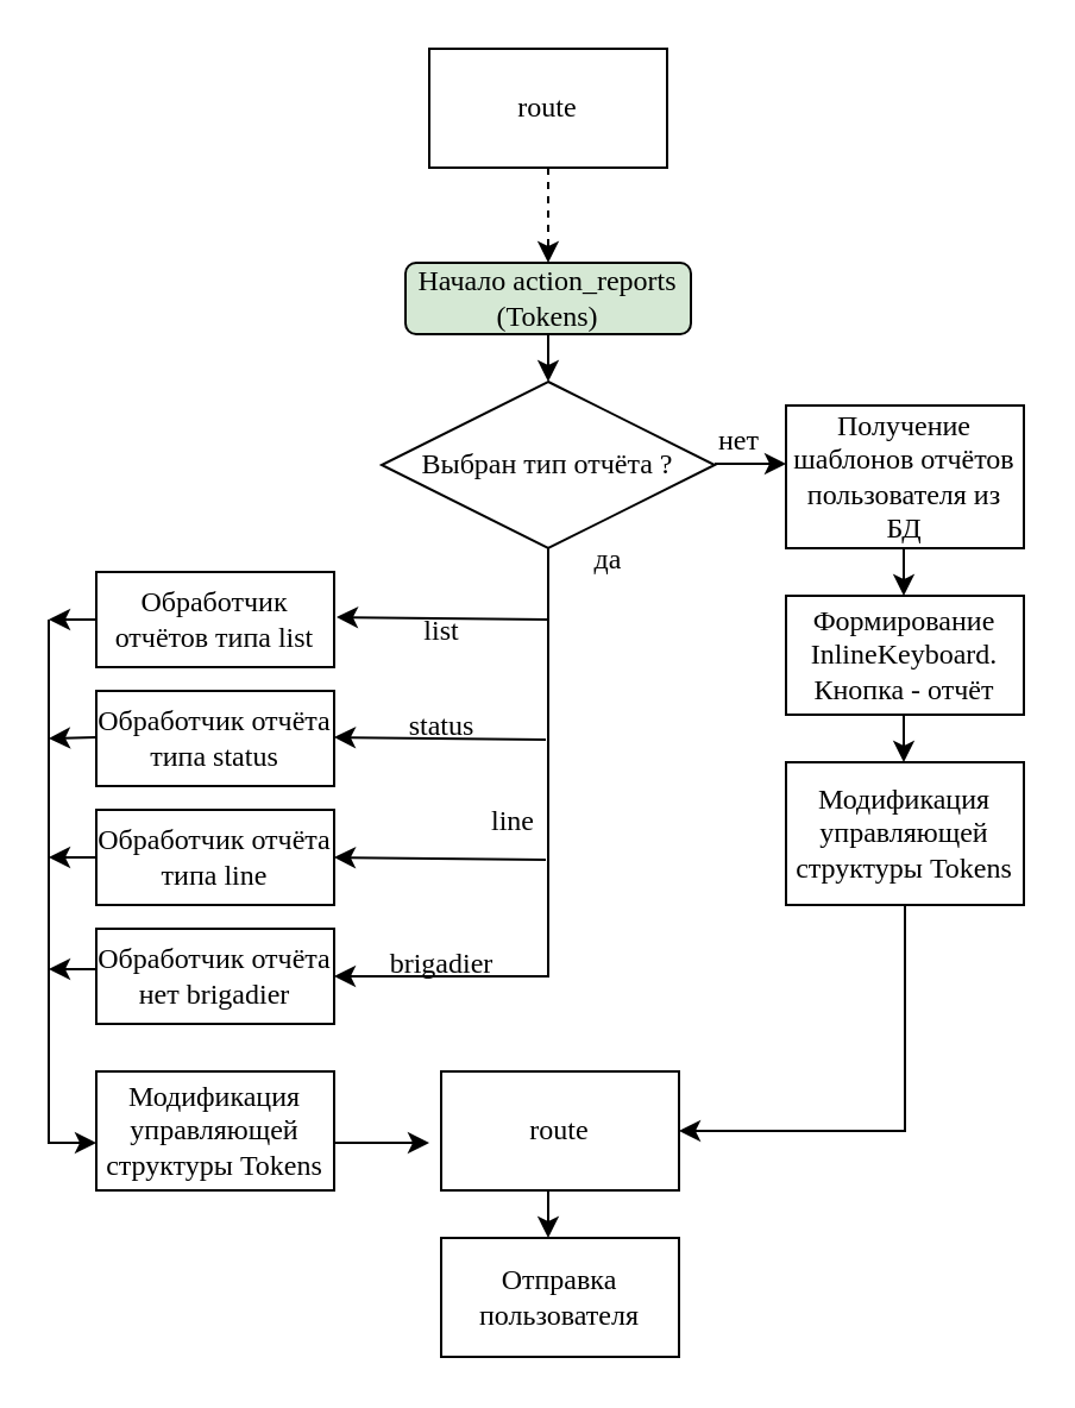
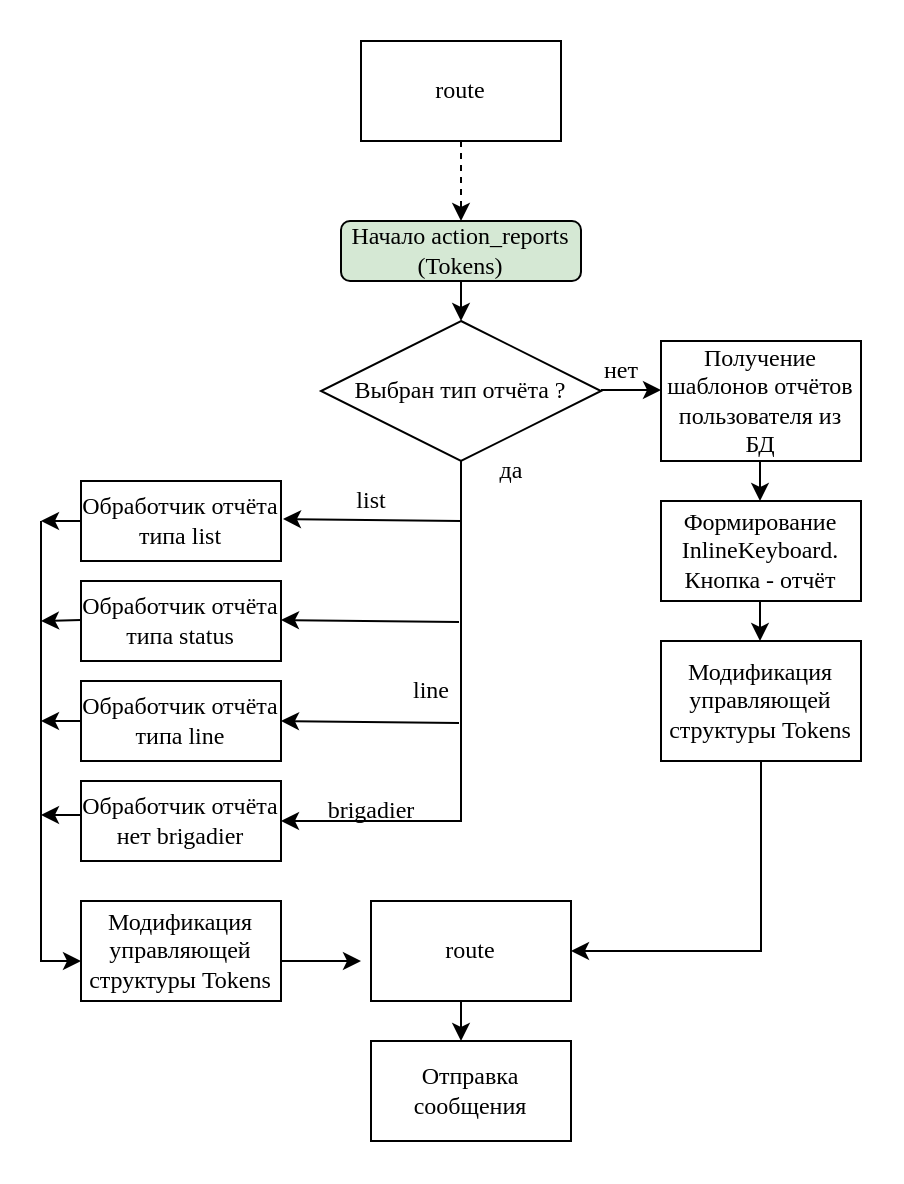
  <mxCell id="0" />
  <mxCell id="1" parent="0" />
  <mxCell id="2" value="&lt;font style=&quot;font-size: 12px;&quot; face=&quot;Times New Roman&quot;&gt;Начало action_reports (Tokens)&lt;/font&gt;" style="rounded=1;whiteSpace=wrap;html=1;fillColor=#d5e8d4;" parent="1" vertex="1"><mxGeometry x="170" y="110" width="120" height="30" as="geometry" /></mxCell>
  <mxCell id="3" value="" style="endArrow=classic;html=1;rounded=0;" parent="1" edge="1"><mxGeometry width="50" height="50" relative="1" as="geometry"><mxPoint x="230" y="140" as="sourcePoint" /><mxPoint x="230" y="160" as="targetPoint" /></mxGeometry></mxCell>
  <mxCell id="4" value="&lt;font face=&quot;Times New Roman&quot;&gt;нет&lt;/font&gt;" style="text;html=1;align=center;verticalAlign=middle;resizable=0;points=[];autosize=1;strokeColor=none;fillColor=none;" parent="1" vertex="1"><mxGeometry x="290" y="170" width="40" height="30" as="geometry" /></mxCell>
  <mxCell id="5" value="" style="endArrow=classic;html=1;rounded=0;entryX=0.5;entryY=0;entryDx=0;entryDy=0;dashed=1;" parent="1" edge="1" target="2"><mxGeometry width="50" height="50" relative="1" as="geometry"><mxPoint x="230" y="70" as="sourcePoint" /><mxPoint x="230" y="90" as="targetPoint" /></mxGeometry></mxCell>
  <mxCell id="6" value="&lt;font face=&quot;Times New Roman&quot;&gt;да&lt;/font&gt;" style="text;html=1;align=center;verticalAlign=middle;resizable=0;points=[];autosize=1;strokeColor=none;fillColor=none;" parent="1" vertex="1"><mxGeometry x="240" y="220" width="30" height="30" as="geometry" /></mxCell>
  <mxCell id="7" value="" style="endArrow=classic;html=1;rounded=0;" parent="1" edge="1"><mxGeometry width="50" height="50" relative="1" as="geometry"><mxPoint x="230" y="500" as="sourcePoint" /><mxPoint x="230" y="520" as="targetPoint" /></mxGeometry></mxCell>
  <mxCell id="8" value="&lt;font face=&quot;Times New Roman&quot;&gt;Выбран тип отчёта ?&lt;/font&gt;" style="rhombus;whiteSpace=wrap;html=1;" vertex="1" parent="1"><mxGeometry x="160" y="160" width="140" height="70" as="geometry" /></mxCell>
  <mxCell id="9" value="" style="endArrow=classic;html=1;rounded=0;" edge="1" parent="1"><mxGeometry width="50" height="50" relative="1" as="geometry"><mxPoint x="300" y="194.5" as="sourcePoint" /><mxPoint x="330" y="194.5" as="targetPoint" /></mxGeometry></mxCell>
  <mxCell id="10" value="&lt;font style=&quot;font-size: 12px;&quot; face=&quot;Times New Roman&quot;&gt;Получение шаблонов отчётов пользователя из БД&lt;/font&gt;" style="rounded=0;whiteSpace=wrap;html=1;" vertex="1" parent="1"><mxGeometry x="330" y="170" width="100" height="60" as="geometry" /></mxCell>
  <mxCell id="11" value="&lt;font style=&quot;font-size: 12px;&quot; face=&quot;Times New Roman&quot;&gt;Формирование InlineKeyboard. Кнопка - отчёт&lt;/font&gt;" style="rounded=0;whiteSpace=wrap;html=1;" vertex="1" parent="1"><mxGeometry x="330" y="250" width="100" height="50" as="geometry" /></mxCell>
  <mxCell id="12" value="&lt;font face=&quot;Times New Roman&quot;&gt;Модификация управляющей структуры Tokens&lt;/font&gt;" style="rounded=0;whiteSpace=wrap;html=1;" vertex="1" parent="1"><mxGeometry x="330" y="320" width="100" height="60" as="geometry" /></mxCell>
  <mxCell id="13" value="&lt;font style=&quot;font-size: 12px;&quot; face=&quot;Times New Roman&quot;&gt;route&lt;/font&gt;" style="rounded=0;whiteSpace=wrap;html=1;" vertex="1" parent="1"><mxGeometry x="185" y="450" width="100" height="50" as="geometry" /></mxCell>
  <mxCell id="14" value="" style="endArrow=classic;html=1;rounded=0;" edge="1" parent="1"><mxGeometry width="50" height="50" relative="1" as="geometry"><mxPoint x="379.5" y="300" as="sourcePoint" /><mxPoint x="379.5" y="320" as="targetPoint" /></mxGeometry></mxCell>
  <mxCell id="15" value="" style="endArrow=classic;html=1;rounded=0;" edge="1" parent="1"><mxGeometry width="50" height="50" relative="1" as="geometry"><mxPoint x="379.5" y="230" as="sourcePoint" /><mxPoint x="379.5" y="250" as="targetPoint" /></mxGeometry></mxCell>
- <mxCell id="16" value="&lt;font face=&quot;Times New Roman&quot;&gt;list&lt;/font&gt;" style="text;html=1;align=center;verticalAlign=middle;resizable=0;points=[];autosize=1;strokeColor=none;fillColor=none;" vertex="1" parent="1"><mxGeometry x="165" y="250" width="40" height="30" as="geometry" /></mxCell>
- <mxCell id="17" value="&lt;font face=&quot;Times New Roman&quot;&gt;status&lt;/font&gt;" style="text;html=1;align=center;verticalAlign=middle;resizable=0;points=[];autosize=1;strokeColor=none;fillColor=none;" vertex="1" parent="1"><mxGeometry x="160" y="290" width="50" height="30" as="geometry" /></mxCell>
+ <mxCell id="16" value="&lt;font face=&quot;Times New Roman&quot;&gt;list&lt;/font&gt;" style="text;html=1;align=center;verticalAlign=middle;resizable=0;points=[];autosize=1;strokeColor=none;fillColor=none;" vertex="1" parent="1"><mxGeometry x="165" y="235" width="40" height="30" as="geometry" /></mxCell>
  <mxCell id="18" value="&lt;font face=&quot;Times New Roman&quot;&gt;line&lt;/font&gt;" style="text;html=1;align=center;verticalAlign=middle;resizable=0;points=[];autosize=1;strokeColor=none;fillColor=none;" vertex="1" parent="1"><mxGeometry x="195" y="330" width="40" height="30" as="geometry" /></mxCell>
  <mxCell id="19" value="&lt;font face=&quot;Times New Roman&quot;&gt;brigadier&lt;/font&gt;" style="text;html=1;align=center;verticalAlign=middle;resizable=0;points=[];autosize=1;strokeColor=none;fillColor=none;" vertex="1" parent="1"><mxGeometry x="150" y="390" width="70" height="30" as="geometry" /></mxCell>
  <mxCell id="20" value="" style="endArrow=classic;html=1;rounded=0;entryX=1.005;entryY=0.642;entryDx=0;entryDy=0;entryPerimeter=0;" edge="1" parent="1"><mxGeometry width="50" height="50" relative="1" as="geometry"><mxPoint x="230" y="260" as="sourcePoint" /><mxPoint x="141" y="259" as="targetPoint" /></mxGeometry></mxCell>
  <mxCell id="21" value="" style="endArrow=classic;html=1;rounded=0;entryX=1.005;entryY=0.642;entryDx=0;entryDy=0;entryPerimeter=0;" edge="1" parent="1"><mxGeometry width="50" height="50" relative="1" as="geometry"><mxPoint x="229" y="310.5" as="sourcePoint" /><mxPoint x="140" y="309.5" as="targetPoint" /></mxGeometry></mxCell>
  <mxCell id="22" value="" style="endArrow=classic;html=1;rounded=0;entryX=1.005;entryY=0.642;entryDx=0;entryDy=0;entryPerimeter=0;" edge="1" parent="1"><mxGeometry width="50" height="50" relative="1" as="geometry"><mxPoint x="229" y="361" as="sourcePoint" /><mxPoint x="140" y="360" as="targetPoint" /></mxGeometry></mxCell>
  <mxCell id="23" value="" style="edgeStyle=segmentEdgeStyle;endArrow=classic;html=1;curved=0;rounded=0;endSize=6;startSize=6;exitX=0.5;exitY=1;exitDx=0;exitDy=0;" edge="1" parent="1"><mxGeometry width="50" height="50" relative="1" as="geometry"><mxPoint x="230" y="230" as="sourcePoint" /><mxPoint x="140" y="410" as="targetPoint" /><Array as="points"><mxPoint x="230" y="410" /><mxPoint x="140" y="410" /></Array></mxGeometry></mxCell>
- <mxCell id="24" value="&lt;font face=&quot;Times New Roman&quot;&gt;Обработчик отчётов типа list&lt;/font&gt;" style="rounded=0;whiteSpace=wrap;html=1;" vertex="1" parent="1"><mxGeometry x="40" y="240" width="100" height="40" as="geometry" /></mxCell>
+ <mxCell id="24" value="&lt;font face=&quot;Times New Roman&quot;&gt;Обработчик отчёта типа list&lt;/font&gt;" style="rounded=0;whiteSpace=wrap;html=1;" vertex="1" parent="1"><mxGeometry x="40" y="240" width="100" height="40" as="geometry" /></mxCell>
  <mxCell id="25" value="&lt;font face=&quot;Times New Roman&quot;&gt;Модификация управляющей структуры Tokens&lt;/font&gt;" style="rounded=0;whiteSpace=wrap;html=1;" vertex="1" parent="1"><mxGeometry x="40" y="450" width="100" height="50" as="geometry" /></mxCell>
  <mxCell id="26" value="" style="endArrow=classic;html=1;rounded=0;" edge="1" parent="1"><mxGeometry width="50" height="50" relative="1" as="geometry"><mxPoint x="40" y="260" as="sourcePoint" /><mxPoint x="20" y="260" as="targetPoint" /></mxGeometry></mxCell>
  <mxCell id="27" value="" style="endArrow=classic;html=1;rounded=0;" edge="1" parent="1"><mxGeometry width="50" height="50" relative="1" as="geometry"><mxPoint x="40" y="407" as="sourcePoint" /><mxPoint x="20" y="407" as="targetPoint" /></mxGeometry></mxCell>
  <mxCell id="28" value="" style="endArrow=classic;html=1;rounded=0;" edge="1" parent="1"><mxGeometry width="50" height="50" relative="1" as="geometry"><mxPoint x="40" y="360" as="sourcePoint" /><mxPoint x="20" y="360" as="targetPoint" /></mxGeometry></mxCell>
  <mxCell id="29" value="" style="endArrow=classic;html=1;rounded=0;" edge="1" parent="1"><mxGeometry width="50" height="50" relative="1" as="geometry"><mxPoint x="40" y="309.5" as="sourcePoint" /><mxPoint x="20" y="310" as="targetPoint" /></mxGeometry></mxCell>
  <mxCell id="30" value="" style="edgeStyle=segmentEdgeStyle;endArrow=classic;html=1;curved=0;rounded=0;endSize=6;startSize=6;" edge="1" parent="1"><mxGeometry width="50" height="50" relative="1" as="geometry"><mxPoint x="20" y="260" as="sourcePoint" /><mxPoint x="40" y="480" as="targetPoint" /><Array as="points"><mxPoint x="20" y="480" /><mxPoint x="40" y="480" /></Array></mxGeometry></mxCell>
  <mxCell id="31" value="&lt;font face=&quot;Times New Roman&quot;&gt;Обработчик отчёта типа status&lt;/font&gt;" style="rounded=0;whiteSpace=wrap;html=1;" vertex="1" parent="1"><mxGeometry x="40" y="290" width="100" height="40" as="geometry" /></mxCell>
  <mxCell id="32" value="&lt;font face=&quot;Times New Roman&quot;&gt;Обработчик отчёта типа line&lt;/font&gt;" style="rounded=0;whiteSpace=wrap;html=1;" vertex="1" parent="1"><mxGeometry x="40" y="340" width="100" height="40" as="geometry" /></mxCell>
  <mxCell id="33" value="&lt;font face=&quot;Times New Roman&quot;&gt;Обработчик отчёта нет brigadier&lt;/font&gt;" style="rounded=0;whiteSpace=wrap;html=1;" vertex="1" parent="1"><mxGeometry x="40" y="390" width="100" height="40" as="geometry" /></mxCell>
  <mxCell id="34" value="" style="edgeStyle=segmentEdgeStyle;endArrow=classic;html=1;curved=0;rounded=0;endSize=6;startSize=6;exitX=0.5;exitY=1;exitDx=0;exitDy=0;entryX=1;entryY=0.5;entryDx=0;entryDy=0;" edge="1" parent="1" source="12" target="13"><mxGeometry width="50" height="50" relative="1" as="geometry"><mxPoint x="640" y="420" as="sourcePoint" /><mxPoint x="690" y="370" as="targetPoint" /><Array as="points"><mxPoint x="380" y="475" /></Array></mxGeometry></mxCell>
  <mxCell id="35" value="" style="endArrow=classic;html=1;rounded=0;" edge="1" parent="1"><mxGeometry width="50" height="50" relative="1" as="geometry"><mxPoint x="140" y="480" as="sourcePoint" /><mxPoint x="180" y="480" as="targetPoint" /></mxGeometry></mxCell>
- <mxCell id="36" value="&lt;font style=&quot;font-size: 12px;&quot; face=&quot;Times New Roman&quot;&gt;Отправка пользователя&lt;/font&gt;" style="rounded=0;whiteSpace=wrap;html=1;" vertex="1" parent="1"><mxGeometry x="185" y="520" width="100" height="50" as="geometry" /></mxCell>
+ <mxCell id="36" value="&lt;font style=&quot;font-size: 12px;&quot; face=&quot;Times New Roman&quot;&gt;Отправка сообщения&lt;/font&gt;" style="rounded=0;whiteSpace=wrap;html=1;" vertex="1" parent="1"><mxGeometry x="185" y="520" width="100" height="50" as="geometry" /></mxCell>
  <mxCell id="37" value="&lt;font style=&quot;font-size: 12px;&quot; face=&quot;Times New Roman&quot;&gt;route&lt;/font&gt;" style="rounded=0;whiteSpace=wrap;html=1;" vertex="1" parent="1"><mxGeometry x="180" y="20" width="100" height="50" as="geometry" /></mxCell>
